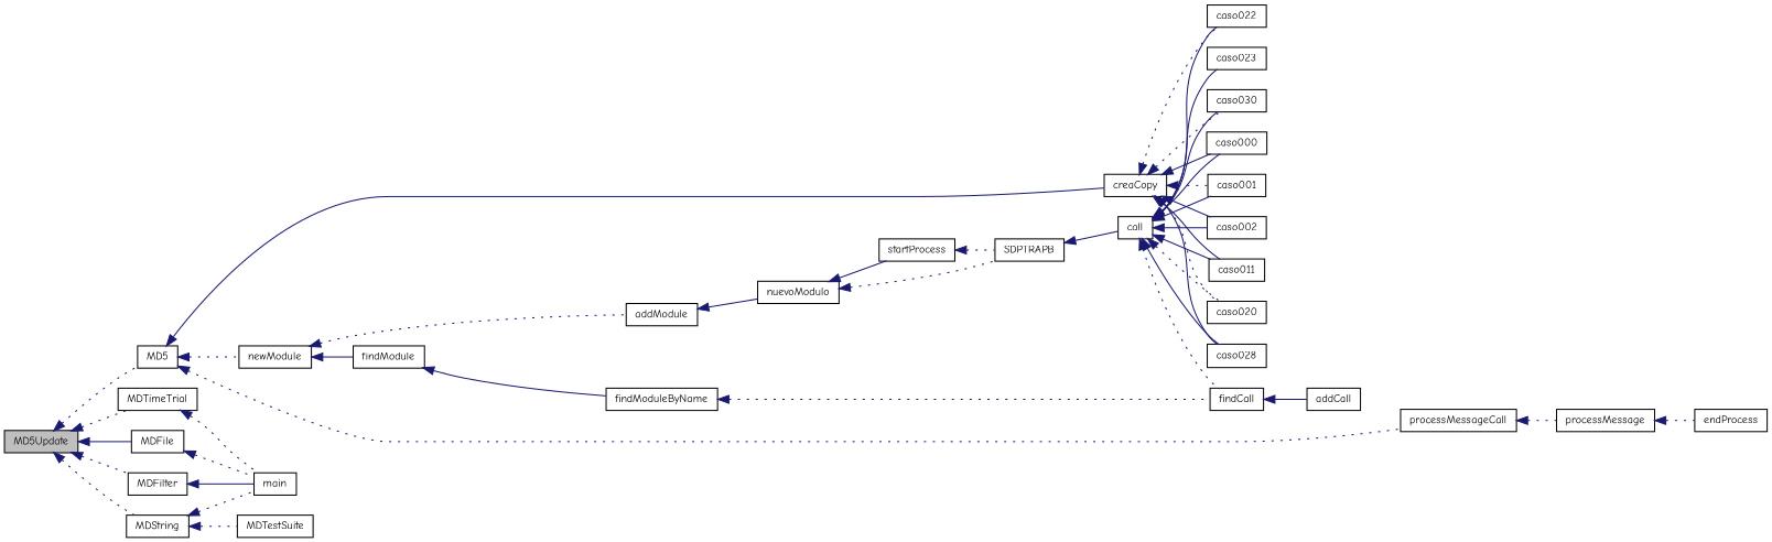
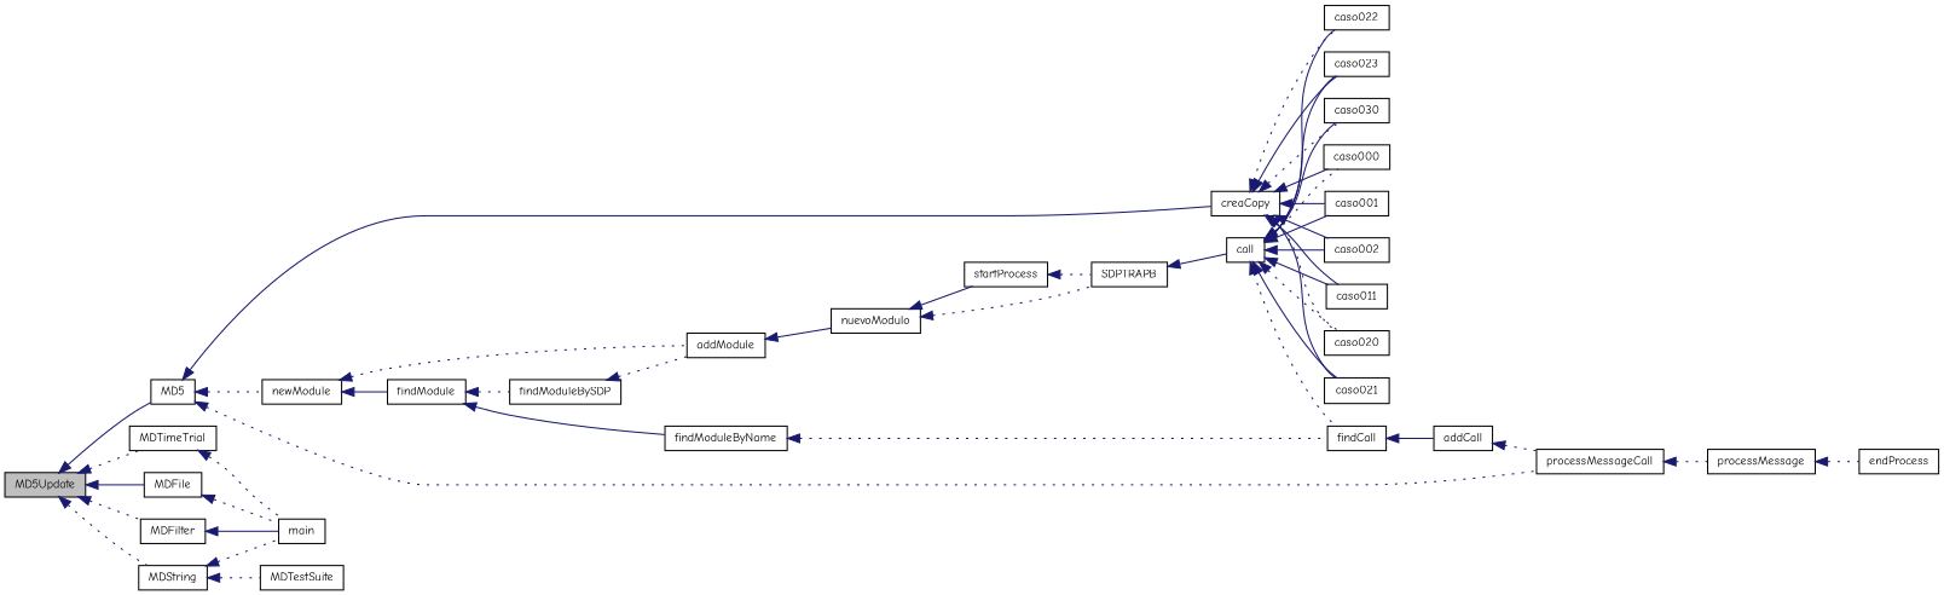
  digraph {
    fontname="Comic Neue"
    rankdir=LR
    node [color=black fillcolor=white fontname="Comic Neue" fontsize=10 shape=record style=filled]
    edge [color=midnightblue dir=back fontname="Comic Neue" fontsize=10 labelfontname=Helvetica labelfontsize=10 style=dotted]
    n1 [fillcolor=grey75 fontcolor=black height=0.2 label=MD5Update width=0.4]
    n2 [height=0.2 label=MD5 width=0.4]
    n3 [height=0.2 label=MDTimeTrial width=0.4]
    n4 [height=0.2 label=MDString width=0.4]
    n5 [height=0.2 label=MDFile width=0.4]
    n6 [height=0.2 label=MDFilter width=0.4]
    n7 [height=0.2 label=processMessageCall width=0.4]
    n8 [height=0.2 label=newModule width=0.4]
    n9 [height=0.2 label=creaCopy width=0.4]
    n10 [height=0.2 label=main width=0.4]
    n11 [height=0.2 label=MDTestSuite width=0.4]
    n12 [height=0.2 label=processMessage width=0.4]
    n13 [height=0.2 label=addModule width=0.4]
    n14 [height=0.2 label=findModule width=0.4]
    n15 [height=0.2 label=caso000 width=0.4]
    n16 [height=0.2 label=caso001 width=0.4]
    n17 [height=0.2 label=caso002 width=0.4]
    n18 [height=0.2 label=caso011 width=0.4]
    n19 [height=0.2 label=caso020 width=0.4]
-   n20 [height=0.2 label=caso028 width=0.4]
+   n20 [height=0.2 label=caso021 width=0.4]
    n21 [height=0.2 label=caso022 width=0.4]
    n22 [height=0.2 label=caso023 width=0.4]
    n23 [height=0.2 label=caso030 width=0.4]
    n24 [height=0.2 label=endProcess width=0.4]
    n25 [height=0.2 label=SDPTRAPB width=0.4]
    n26 [height=0.2 label=call width=0.4]
    n27 [height=0.2 label=findCall width=0.4]
    n28 [height=0.2 label=addCall width=0.4]
    n29 [height=0.2 label=nuevoModulo width=0.4]
+   n30 [height=0.2 label=findModuleBySDP width=0.4]
    n31 [height=0.2 label=findModuleByName width=0.4]
    n32 [height=0.2 label=startProcess width=0.4]
-   n1 -> n2
+   n1 -> n2 [style=solid]
    n1 -> n3
    n1 -> n4
    n1 -> n5 [style=solid]
    n1 -> n6
    n2 -> n7
    n2 -> n8
    n2 -> n9 [style=solid]
    n3 -> n10
    n4 -> n10
    n4 -> n11
    n5 -> n10
    n6 -> n10 [style=solid]
    n7 -> n12
    n8 -> n13
    n8 -> n14 [style=solid]
    n9 -> n15 [style=solid]
-   n9 -> n16
+   n9 -> n16 [style=solid]
    n9 -> n17 [style=solid]
    n9 -> n18 [style=solid]
    n9 -> n19
    n9 -> n20 [style=solid]
    n9 -> n21
+   n9 -> n22 [style=solid]
    n9 -> n23
    n12 -> n24
    n13 -> n29 [style=solid]
+   n14 -> n30
    n14 -> n31 [style=solid]
    n25 -> n26 [style=solid]
-   n26 -> n15 [style=solid]
+   n26 -> n15
    n26 -> n16 [style=solid]
    n26 -> n17 [style=solid]
    n26 -> n18 [style=solid]
    n26 -> n19
    n26 -> n20 [style=solid]
    n26 -> n21 [style=solid]
    n26 -> n22 [style=solid]
    n26 -> n23 [style=solid]
    n26 -> n27
    n27 -> n28 [style=solid]
+   n28 -> n7
    n29 -> n25
    n29 -> n32 [style=solid]
+   n30 -> n13
    n31 -> n27
    n32 -> n25
  }
